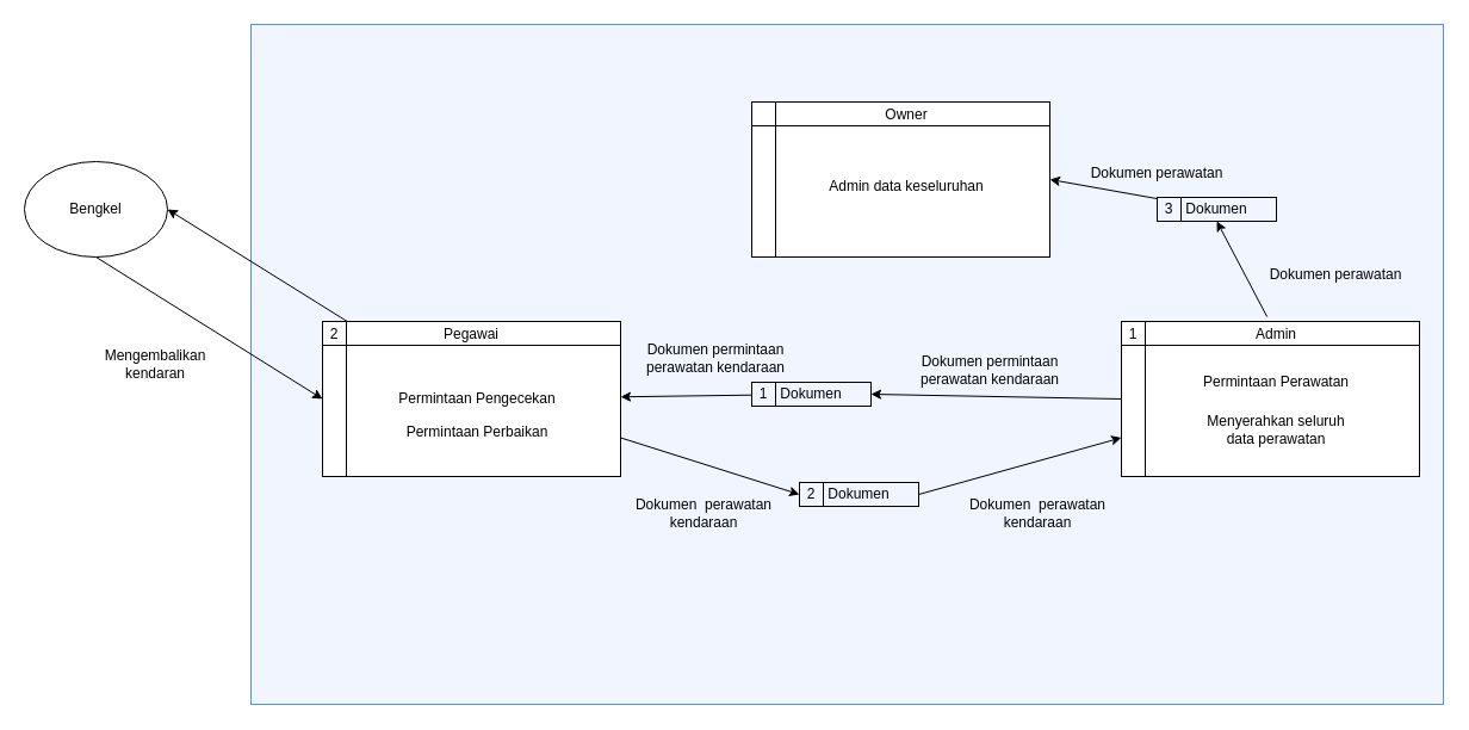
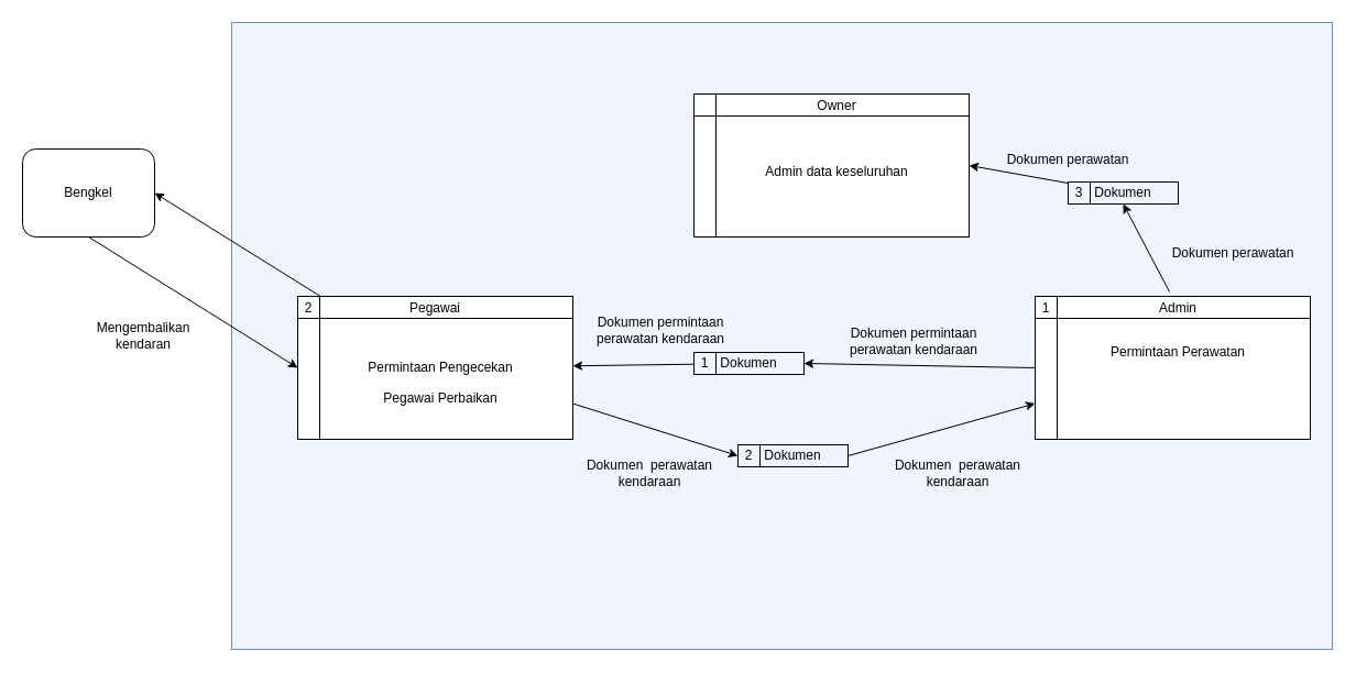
  <mxCell id="0" />
  <mxCell id="1" parent="0" />
  <mxCell id="2" value="" style="rounded=0;whiteSpace=wrap;html=1;fillColor=#F0F5FF;strokeColor=#6c8ebf;" vertex="1" parent="1"><mxGeometry x="210" y="20" width="1000" height="570" as="geometry" /></mxCell>
  <mxCell id="3" style="edgeStyle=none;rounded=0;orthogonalLoop=1;jettySize=auto;html=1;entryX=1;entryY=0.5;entryDx=0;entryDy=0;" edge="1" parent="1" source="5" target="23"><mxGeometry relative="1" as="geometry"><mxPoint x="130" y="200" as="targetPoint" /></mxGeometry></mxCell>
  <mxCell id="4" style="edgeStyle=none;rounded=0;orthogonalLoop=1;jettySize=auto;html=1;exitX=1;exitY=0.75;exitDx=0;exitDy=0;entryX=0.333;entryY=0.5;entryDx=0;entryDy=0;entryPerimeter=0;" edge="1" parent="1" source="5" target="27"><mxGeometry relative="1" as="geometry" /></mxCell>
  <mxCell id="5" value="" style="shape=internalStorage;whiteSpace=wrap;html=1;backgroundOutline=1;" vertex="1" parent="1"><mxGeometry x="270" y="269" width="250" height="130" as="geometry" /></mxCell>
  <mxCell id="6" value="Pegawai" style="text;html=1;strokeColor=none;fillColor=none;align=center;verticalAlign=middle;whiteSpace=wrap;rounded=0;" vertex="1" parent="1"><mxGeometry x="365" y="265" width="60" height="30" as="geometry" /></mxCell>
  <mxCell id="7" value="Permintaan Pengecekan" style="text;html=1;strokeColor=none;fillColor=none;align=center;verticalAlign=middle;whiteSpace=wrap;rounded=0;" vertex="1" parent="1"><mxGeometry x="330" y="319" width="140" height="30" as="geometry" /></mxCell>
- <mxCell id="8" value="Permintaan Perbaikan" style="text;html=1;strokeColor=none;fillColor=none;align=center;verticalAlign=middle;whiteSpace=wrap;rounded=0;" vertex="1" parent="1"><mxGeometry x="330" y="345" width="140" height="34" as="geometry" /></mxCell>
+ <mxCell id="8" value="Pegawai Perbaikan" style="text;html=1;strokeColor=none;fillColor=none;align=center;verticalAlign=middle;whiteSpace=wrap;rounded=0;" vertex="1" parent="1"><mxGeometry x="330" y="345" width="140" height="34" as="geometry" /></mxCell>
  <mxCell id="9" value="2" style="text;html=1;strokeColor=none;fillColor=none;align=center;verticalAlign=middle;whiteSpace=wrap;rounded=0;" vertex="1" parent="1"><mxGeometry x="250" y="265" width="60" height="30" as="geometry" /></mxCell>
  <mxCell id="10" style="rounded=0;orthogonalLoop=1;jettySize=auto;html=1;exitX=0;exitY=0.5;exitDx=0;exitDy=0;entryX=1;entryY=0.5;entryDx=0;entryDy=0;" edge="1" parent="1" source="11" target="19"><mxGeometry relative="1" as="geometry"><mxPoint x="780" y="334.182" as="targetPoint" /></mxGeometry></mxCell>
  <mxCell id="11" value="" style="shape=internalStorage;whiteSpace=wrap;html=1;backgroundOutline=1;" vertex="1" parent="1"><mxGeometry x="940" y="269" width="250" height="130" as="geometry" /></mxCell>
  <mxCell id="12" value="" style="group" vertex="1" connectable="0" parent="1"><mxGeometry x="840" y="265" width="330" height="134" as="geometry" /></mxCell>
  <mxCell id="13" value="1" style="text;html=1;strokeColor=none;fillColor=none;align=center;verticalAlign=middle;whiteSpace=wrap;rounded=0;" vertex="1" parent="12"><mxGeometry x="80" width="60" height="30" as="geometry" /></mxCell>
  <mxCell id="14" value="Dokumen permintaan perawatan kendaraan" style="text;html=1;strokeColor=none;fillColor=none;align=center;verticalAlign=middle;whiteSpace=wrap;rounded=0;" vertex="1" parent="12"><mxGeometry x="-80" y="30" width="140" height="30" as="geometry" /></mxCell>
  <mxCell id="15" value="Permintaan Perawatan" style="text;html=1;strokeColor=none;fillColor=none;align=center;verticalAlign=middle;whiteSpace=wrap;rounded=0;" vertex="1" parent="12"><mxGeometry x="160" y="40" width="140" height="30" as="geometry" /></mxCell>
  <mxCell id="16" value="Admin" style="text;html=1;strokeColor=none;fillColor=none;align=center;verticalAlign=middle;whiteSpace=wrap;rounded=0;" vertex="1" parent="12"><mxGeometry x="200" width="60" height="30" as="geometry" /></mxCell>
- <mxCell id="17" value="Menyerahkan seluruh data perawatan" style="text;html=1;strokeColor=none;fillColor=none;align=center;verticalAlign=middle;whiteSpace=wrap;rounded=0;" vertex="1" parent="12"><mxGeometry x="160" y="80" width="140" height="30" as="geometry" /></mxCell>
  <mxCell id="18" style="edgeStyle=none;rounded=0;orthogonalLoop=1;jettySize=auto;html=1;" edge="1" parent="1" source="19" target="5"><mxGeometry relative="1" as="geometry" /></mxCell>
  <mxCell id="19" value="&lt;div align=&quot;center&quot;&gt;Dokumen&lt;/div&gt;" style="shape=internalStorage;whiteSpace=wrap;html=1;backgroundOutline=1;fillColor=#F0F5FF;dx=20;dy=80;align=center;" vertex="1" parent="1"><mxGeometry x="630" y="320" width="100" height="20" as="geometry" /></mxCell>
  <mxCell id="20" value="1" style="text;html=1;strokeColor=none;fillColor=none;align=center;verticalAlign=middle;whiteSpace=wrap;rounded=0;" vertex="1" parent="1"><mxGeometry x="610" y="315" width="60" height="30" as="geometry" /></mxCell>
  <mxCell id="21" value="Dokumen permintaan perawatan kendaraan" style="text;html=1;strokeColor=none;fillColor=none;align=center;verticalAlign=middle;whiteSpace=wrap;rounded=0;" vertex="1" parent="1"><mxGeometry x="530" y="285" width="140" height="30" as="geometry" /></mxCell>
  <mxCell id="22" style="edgeStyle=none;rounded=0;orthogonalLoop=1;jettySize=auto;html=1;exitX=0.5;exitY=1;exitDx=0;exitDy=0;entryX=0;entryY=0.5;entryDx=0;entryDy=0;" edge="1" parent="1" source="23" target="5"><mxGeometry relative="1" as="geometry" /></mxCell>
- <mxCell id="23" value="Bengkel" style="ellipse;whiteSpace=wrap;html=1;" vertex="1" parent="1"><mxGeometry x="20" y="135" width="120" height="80" as="geometry" /></mxCell>
+ <mxCell id="23" value="Bengkel" style="whiteSpace=wrap;html=1;rounded=1;" vertex="1" parent="1"><mxGeometry x="20" y="135" width="120" height="80" as="geometry" /></mxCell>
  <mxCell id="24" value="Mengembalikan kendaran" style="text;html=1;strokeColor=none;fillColor=none;align=center;verticalAlign=middle;whiteSpace=wrap;rounded=0;" vertex="1" parent="1"><mxGeometry x="60" y="290" width="140" height="30" as="geometry" /></mxCell>
  <mxCell id="25" style="edgeStyle=none;rounded=0;orthogonalLoop=1;jettySize=auto;html=1;exitX=1;exitY=0.5;exitDx=0;exitDy=0;entryX=0;entryY=0.75;entryDx=0;entryDy=0;" edge="1" parent="1" source="26" target="11"><mxGeometry relative="1" as="geometry" /></mxCell>
  <mxCell id="26" value="&lt;div align=&quot;center&quot;&gt;Dokumen&lt;/div&gt;" style="shape=internalStorage;whiteSpace=wrap;html=1;backgroundOutline=1;fillColor=#F0F5FF;dx=20;dy=80;align=center;" vertex="1" parent="1"><mxGeometry x="670" y="404" width="100" height="20" as="geometry" /></mxCell>
  <mxCell id="27" value="2" style="text;html=1;strokeColor=none;fillColor=none;align=center;verticalAlign=middle;whiteSpace=wrap;rounded=0;" vertex="1" parent="1"><mxGeometry x="650" y="399" width="60" height="30" as="geometry" /></mxCell>
  <mxCell id="28" value="Dokumen&amp;nbsp; perawatan kendaraan" style="text;html=1;strokeColor=none;fillColor=none;align=center;verticalAlign=middle;whiteSpace=wrap;rounded=0;" vertex="1" parent="1"><mxGeometry x="520" y="415" width="140" height="30" as="geometry" /></mxCell>
  <mxCell id="29" value="Dokumen&amp;nbsp; perawatan kendaraan" style="text;html=1;strokeColor=none;fillColor=none;align=center;verticalAlign=middle;whiteSpace=wrap;rounded=0;" vertex="1" parent="1"><mxGeometry x="800" y="415" width="140" height="30" as="geometry" /></mxCell>
  <mxCell id="30" value="" style="shape=internalStorage;whiteSpace=wrap;html=1;backgroundOutline=1;" vertex="1" parent="1"><mxGeometry x="630" y="85" width="250" height="130" as="geometry" /></mxCell>
  <mxCell id="31" value="Admin data keseluruhan" style="text;html=1;strokeColor=none;fillColor=none;align=center;verticalAlign=middle;whiteSpace=wrap;rounded=0;" vertex="1" parent="1"><mxGeometry x="690" y="141" width="140" height="30" as="geometry" /></mxCell>
  <mxCell id="32" value="Owner" style="text;html=1;strokeColor=none;fillColor=none;align=center;verticalAlign=middle;whiteSpace=wrap;rounded=0;" vertex="1" parent="1"><mxGeometry x="730" y="81" width="60" height="30" as="geometry" /></mxCell>
  <mxCell id="33" style="edgeStyle=none;rounded=0;orthogonalLoop=1;jettySize=auto;html=1;entryX=1;entryY=0.5;entryDx=0;entryDy=0;" edge="1" parent="1" source="34" target="30"><mxGeometry relative="1" as="geometry" /></mxCell>
  <mxCell id="34" value="&lt;div align=&quot;center&quot;&gt;Dokumen&lt;/div&gt;" style="shape=internalStorage;whiteSpace=wrap;html=1;backgroundOutline=1;fillColor=#F0F5FF;dx=20;dy=80;align=center;" vertex="1" parent="1"><mxGeometry x="970" y="165" width="100" height="20" as="geometry" /></mxCell>
  <mxCell id="35" value="3" style="text;html=1;strokeColor=none;fillColor=none;align=center;verticalAlign=middle;whiteSpace=wrap;rounded=0;" vertex="1" parent="1"><mxGeometry x="950" y="160" width="60" height="30" as="geometry" /></mxCell>
  <mxCell id="36" style="edgeStyle=none;rounded=0;orthogonalLoop=1;jettySize=auto;html=1;entryX=0.5;entryY=1;entryDx=0;entryDy=0;" edge="1" parent="1" source="16" target="34"><mxGeometry relative="1" as="geometry" /></mxCell>
  <mxCell id="37" value="Dokumen perawatan" style="text;html=1;strokeColor=none;fillColor=none;align=center;verticalAlign=middle;whiteSpace=wrap;rounded=0;" vertex="1" parent="1"><mxGeometry x="1050" y="215" width="140" height="30" as="geometry" /></mxCell>
  <mxCell id="38" value="Dokumen perawatan" style="text;html=1;strokeColor=none;fillColor=none;align=center;verticalAlign=middle;whiteSpace=wrap;rounded=0;" vertex="1" parent="1"><mxGeometry x="900" y="130" width="140" height="30" as="geometry" /></mxCell>
